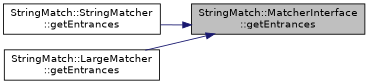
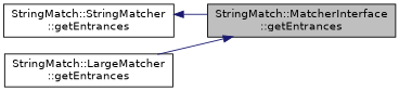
  digraph {
    rankdir=RL
    node [color=black fillcolor=white fontname=Helvetica fontsize=12 shape=record style=filled]
    edge [color=midnightblue dir=back fontname=Helvetica fontsize=12 labelfontname=Helvetica labelfontsize=12 style=solid]
    n1 [fillcolor=grey75 fontcolor=black height=0.2 label="StringMatch::MatcherInterface\l::getEntrances" width=0.4]
    n2 [height=0.2 label="StringMatch::StringMatcher\l::getEntrances" width=0.4]
    n3 [height=0.2 label="StringMatch::LargeMatcher\l::getEntrances" width=0.4]
-   n1 -> n2
+   n2 -> n1
    n1 -> n3
  }
